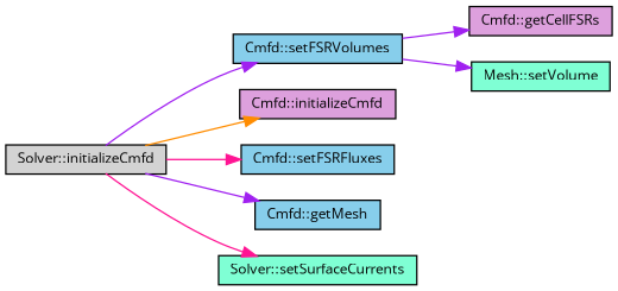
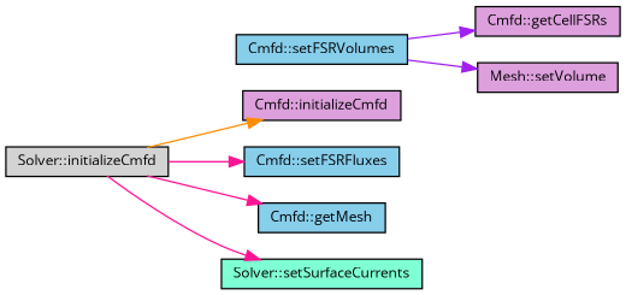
  digraph {
    fontname="Open Sans"
    rankdir=LR
    node [color=black fillcolor=skyblue fontname="Open Sans" fontsize=10 shape=record style=filled]
    edge [color=purple fontname="Open Sans" fontsize=10 labelfontname=Helvetica labelfontsize=10 style=solid]
    n1 [fillcolor=lightgrey fontcolor=black height=0.2 label="Solver::initializeCmfd" width=0.4]
    n2 [height=0.2 label="Cmfd::setFSRVolumes" width=0.4]
    n3 [fillcolor=plum height=0.2 label="Cmfd::initializeCmfd" width=0.4]
    n4 [height=0.2 label="Cmfd::setFSRFluxes" width=0.4]
    n5 [height=0.2 label="Cmfd::getMesh" width=0.4]
    n6 [fillcolor=aquamarine height=0.2 label="Solver::setSurfaceCurrents" width=0.4]
    n7 [fillcolor=plum height=0.2 label="Cmfd::getCellFSRs" width=0.4]
-   n8 [fillcolor=aquamarine height=0.2 label="Mesh::setVolume" width=0.4]
-   n1 -> n2
+   n8 [fillcolor=plum height=0.2 label="Mesh::setVolume" width=0.4]
    n1 -> n3 [color=darkorange]
    n1 -> n4 [color=deeppink]
-   n1 -> n5
+   n1 -> n5 [color=deeppink]
    n1 -> n6 [color=deeppink]
    n2 -> n7
    n2 -> n8
  }
